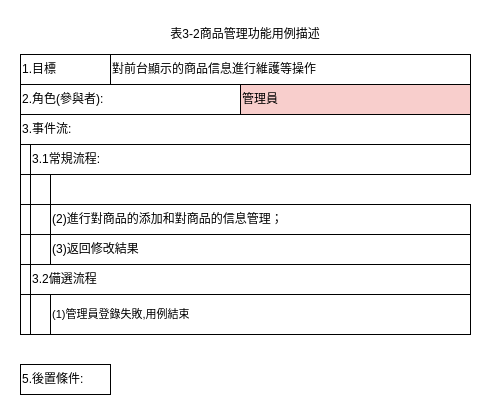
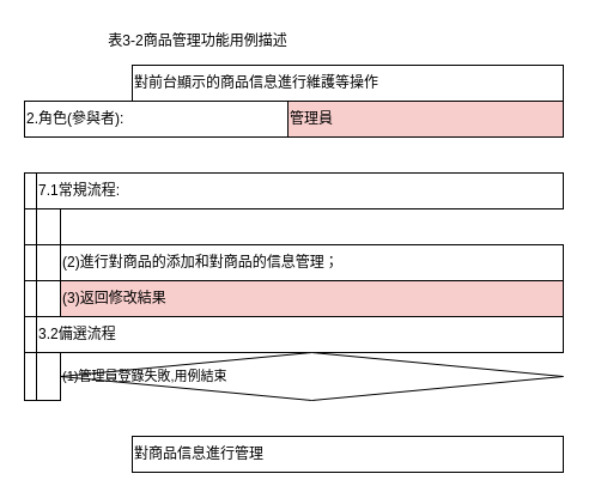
  <mxCell id="0" />
  <mxCell id="1" parent="0" />
  <mxCell id="2" value="2.角色(參與者):" style="rounded=0;whiteSpace=wrap;html=1;align=left;" vertex="1" parent="1"><mxGeometry x="20" y="84" width="220" height="30" as="geometry" /></mxCell>
  <mxCell id="3" value="管理員" style="rounded=0;whiteSpace=wrap;html=1;align=left;fillColor=#f8cecc;" vertex="1" parent="1"><mxGeometry x="240" y="84" width="230" height="30" as="geometry" /></mxCell>
- <mxCell id="4" value="1.目標" style="rounded=0;whiteSpace=wrap;html=1;align=left;" vertex="1" parent="1"><mxGeometry x="20" y="54" width="90" height="30" as="geometry" /></mxCell>
  <mxCell id="5" value="對前台顯示的商品信息進行維護等操作" style="rounded=0;whiteSpace=wrap;html=1;align=left;" vertex="1" parent="1"><mxGeometry x="110" y="54" width="360" height="30" as="geometry" /></mxCell>
- <mxCell id="6" value="3.事件流:" style="rounded=0;whiteSpace=wrap;html=1;align=left;" vertex="1" parent="1"><mxGeometry x="20" y="114" width="450" height="30" as="geometry" /></mxCell>
  <mxCell id="7" value="" style="rounded=0;whiteSpace=wrap;html=1;" vertex="1" parent="1"><mxGeometry x="20" y="144" width="10" height="30" as="geometry" /></mxCell>
  <mxCell id="8" value="" style="rounded=0;whiteSpace=wrap;html=1;" vertex="1" parent="1"><mxGeometry x="20" y="174" width="10" height="30" as="geometry" /></mxCell>
  <mxCell id="9" value="" style="rounded=0;whiteSpace=wrap;html=1;" vertex="1" parent="1"><mxGeometry x="20" y="204" width="10" height="30" as="geometry" /></mxCell>
  <mxCell id="10" value="" style="rounded=0;whiteSpace=wrap;html=1;" vertex="1" parent="1"><mxGeometry x="20" y="234" width="10" height="30" as="geometry" /></mxCell>
  <mxCell id="11" value="" style="rounded=0;whiteSpace=wrap;html=1;" vertex="1" parent="1"><mxGeometry x="20" y="264" width="10" height="30" as="geometry" /></mxCell>
  <mxCell id="12" value="" style="rounded=0;whiteSpace=wrap;html=1;" vertex="1" parent="1"><mxGeometry x="20" y="294" width="10" height="40" as="geometry" /></mxCell>
- <mxCell id="13" value="3.1常規流程:" style="rounded=0;whiteSpace=wrap;html=1;align=left;" vertex="1" parent="1"><mxGeometry x="30" y="144" width="440" height="30" as="geometry" /></mxCell>
+ <mxCell id="13" value="7.1常規流程:" style="rounded=0;whiteSpace=wrap;html=1;align=left;" vertex="1" parent="1"><mxGeometry x="30" y="144" width="440" height="30" as="geometry" /></mxCell>
  <mxCell id="14" value="" style="rounded=0;whiteSpace=wrap;html=1;" vertex="1" parent="1"><mxGeometry x="30" y="174" width="20" height="30" as="geometry" /></mxCell>
  <mxCell id="15" value="" style="rounded=0;whiteSpace=wrap;html=1;" vertex="1" parent="1"><mxGeometry x="30" y="204" width="20" height="30" as="geometry" /></mxCell>
  <mxCell id="16" value="" style="rounded=0;whiteSpace=wrap;html=1;" vertex="1" parent="1"><mxGeometry x="30" y="234" width="20" height="30" as="geometry" /></mxCell>
  <mxCell id="17" value="3.2備選流程" style="rounded=0;whiteSpace=wrap;html=1;align=left;" vertex="1" parent="1"><mxGeometry x="30" y="264" width="440" height="30" as="geometry" /></mxCell>
  <mxCell id="18" value="" style="rounded=0;whiteSpace=wrap;html=1;" vertex="1" parent="1"><mxGeometry x="30" y="294" width="20" height="40" as="geometry" /></mxCell>
  <mxCell id="19" value="(2)進行對商品的添加和對商品的信息管理；" style="rounded=0;whiteSpace=wrap;html=1;align=left;" vertex="1" parent="1"><mxGeometry x="50" y="204" width="420" height="30" as="geometry" /></mxCell>
- <mxCell id="20" value="(3)返回修改結果" style="rounded=0;whiteSpace=wrap;html=1;align=left;" vertex="1" parent="1"><mxGeometry x="50" y="234" width="420" height="30" as="geometry" /></mxCell>
- <mxCell id="21" value="5.後置條件:" style="rounded=0;whiteSpace=wrap;html=1;align=left;" vertex="1" parent="1"><mxGeometry x="20" y="364" width="90" height="30" as="geometry" /></mxCell>
- <mxCell id="23" value="&lt;font style=&quot;font-size: 11px;&quot;&gt;(1)管理員登錄失敗,用例結束&lt;br&gt;&lt;/font&gt;" style="rounded=0;whiteSpace=wrap;html=1;align=left;" vertex="1" parent="1"><mxGeometry x="50" y="294" width="420" height="40" as="geometry" /></mxCell>
- <mxCell id="24" value="表3-2商品管理功能用例描述" style="rounded=0;whiteSpace=wrap;html=1;strokeColor=none;" vertex="1" parent="1"><mxGeometry x="148" y="20" width="194" height="27" as="geometry" /></mxCell>
+ <mxCell id="20" value="(3)返回修改結果" style="rounded=0;whiteSpace=wrap;html=1;align=left;fillColor=#f8cecc;" vertex="1" parent="1"><mxGeometry x="50" y="234" width="420" height="30" as="geometry" /></mxCell>
+ <mxCell id="22" value="對商品信息進行管理" style="rounded=0;whiteSpace=wrap;html=1;align=left;" vertex="1" parent="1"><mxGeometry x="110" y="364" width="360" height="30" as="geometry" /></mxCell>
+ <mxCell id="23" value="&lt;font style=&quot;font-size: 11px;&quot;&gt;(1)管理員登錄失敗,用例結束&lt;br&gt;&lt;/font&gt;" style="rhombus;whiteSpace=wrap;html=1;align=left;" vertex="1" parent="1"><mxGeometry x="50" y="294" width="420" height="40" as="geometry" /></mxCell>
+ <mxCell id="24" value="表3-2商品管理功能用例描述" style="rounded=0;whiteSpace=wrap;html=1;strokeColor=none;" vertex="1" parent="1"><mxGeometry x="68" y="20" width="194" height="27" as="geometry" /></mxCell>
